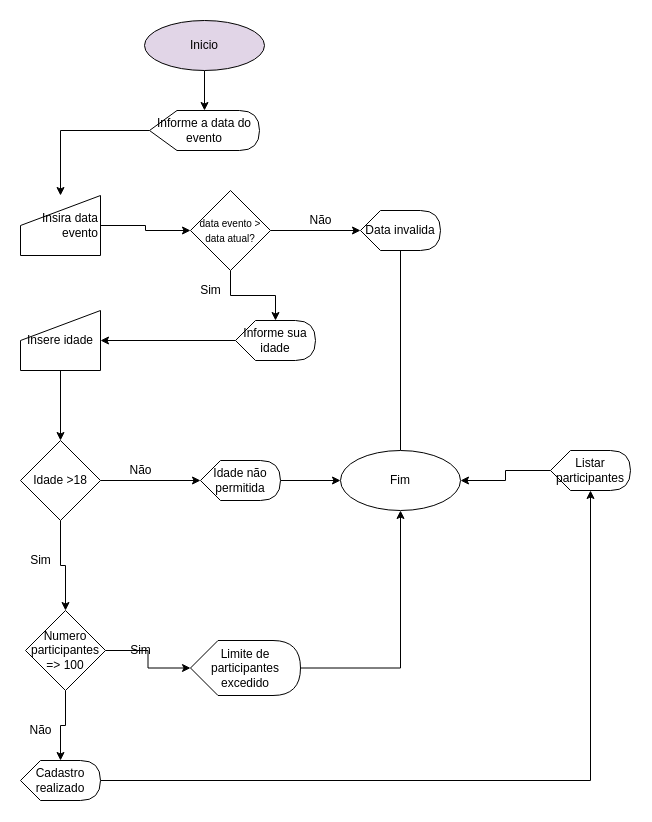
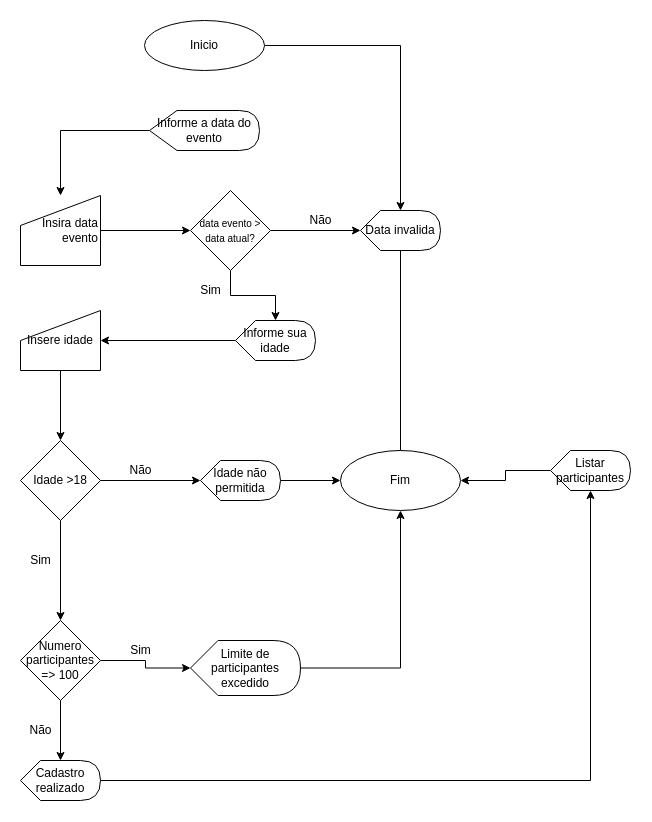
  <mxCell id="0" />
  <mxCell id="1" parent="0" />
- <mxCell id="2" value="" style="edgeStyle=orthogonalEdgeStyle;rounded=0;orthogonalLoop=1;jettySize=auto;html=1;" edge="1" parent="1" source="3" target="5"><mxGeometry relative="1" as="geometry" /></mxCell>
- <mxCell id="3" value="Inicio" style="ellipse;whiteSpace=wrap;html=1;fillColor=#e1d5e7;" parent="1" vertex="1"><mxGeometry x="144" y="20" width="120" height="50" as="geometry" /></mxCell>
+ <mxCell id="2" value="" style="edgeStyle=orthogonalEdgeStyle;rounded=0;orthogonalLoop=1;jettySize=auto;html=1;" edge="1" parent="1" source="3" target="12"><mxGeometry relative="1" as="geometry" /></mxCell>
+ <mxCell id="3" value="Inicio" style="ellipse;whiteSpace=wrap;html=1;" parent="1" vertex="1"><mxGeometry x="144" y="20" width="120" height="50" as="geometry" /></mxCell>
  <mxCell id="4" value="" style="edgeStyle=orthogonalEdgeStyle;rounded=0;orthogonalLoop=1;jettySize=auto;html=1;" edge="1" parent="1" source="5" target="7"><mxGeometry relative="1" as="geometry" /></mxCell>
  <mxCell id="5" value="Informe a data do evento" style="shape=display;whiteSpace=wrap;html=1;" vertex="1" parent="1"><mxGeometry x="149" y="110" width="110" height="40" as="geometry" /></mxCell>
  <mxCell id="6" value="" style="edgeStyle=orthogonalEdgeStyle;rounded=0;orthogonalLoop=1;jettySize=auto;html=1;" edge="1" parent="1" source="7" target="10"><mxGeometry relative="1" as="geometry" /></mxCell>
- <mxCell id="7" value="&lt;div&gt;&lt;span&gt;Insira data evento&lt;/span&gt;&lt;/div&gt;" style="shape=manualInput;whiteSpace=wrap;html=1;align=right;" vertex="1" parent="1"><mxGeometry x="20" y="195" width="80" height="60" as="geometry" /></mxCell>
+ <mxCell id="7" value="&lt;div&gt;&lt;span&gt;Insira data evento&lt;/span&gt;&lt;/div&gt;" style="shape=manualInput;whiteSpace=wrap;html=1;align=right;" vertex="1" parent="1"><mxGeometry x="20" y="195" width="80" height="70" as="geometry" /></mxCell>
  <mxCell id="8" value="" style="edgeStyle=orthogonalEdgeStyle;rounded=0;orthogonalLoop=1;jettySize=auto;html=1;" edge="1" parent="1" source="10" target="12"><mxGeometry relative="1" as="geometry" /></mxCell>
  <mxCell id="9" value="" style="edgeStyle=orthogonalEdgeStyle;rounded=0;orthogonalLoop=1;jettySize=auto;html=1;" edge="1" parent="1" source="10" target="16"><mxGeometry relative="1" as="geometry" /></mxCell>
  <mxCell id="10" value="&lt;font style=&quot;font-size: 10px&quot;&gt;data evento &amp;gt; data atual?&lt;/font&gt;" style="rhombus;whiteSpace=wrap;html=1;align=center;" vertex="1" parent="1"><mxGeometry x="190" y="190" width="80" height="80" as="geometry" /></mxCell>
  <mxCell id="11" value="" style="edgeStyle=orthogonalEdgeStyle;rounded=0;orthogonalLoop=1;jettySize=auto;html=1;endArrow=none;" edge="1" parent="1" source="12" target="29"><mxGeometry relative="1" as="geometry" /></mxCell>
  <mxCell id="12" value="Data invalida" style="shape=display;whiteSpace=wrap;html=1;" vertex="1" parent="1"><mxGeometry x="360" y="210" width="80" height="40" as="geometry" /></mxCell>
  <mxCell id="13" value="" style="edgeStyle=orthogonalEdgeStyle;rounded=0;orthogonalLoop=1;jettySize=auto;html=1;" edge="1" parent="1" source="14" target="19"><mxGeometry relative="1" as="geometry" /></mxCell>
  <mxCell id="14" value="Insere idade" style="shape=manualInput;whiteSpace=wrap;html=1;" vertex="1" parent="1"><mxGeometry x="20" y="310" width="80" height="60" as="geometry" /></mxCell>
  <mxCell id="15" value="" style="edgeStyle=orthogonalEdgeStyle;rounded=0;orthogonalLoop=1;jettySize=auto;html=1;" edge="1" parent="1" source="16" target="14"><mxGeometry relative="1" as="geometry" /></mxCell>
  <mxCell id="16" value="Informe sua idade" style="shape=display;whiteSpace=wrap;html=1;" vertex="1" parent="1"><mxGeometry x="235" y="320" width="80" height="40" as="geometry" /></mxCell>
  <mxCell id="17" value="" style="edgeStyle=orthogonalEdgeStyle;rounded=0;orthogonalLoop=1;jettySize=auto;html=1;" edge="1" parent="1" source="19" target="21"><mxGeometry relative="1" as="geometry" /></mxCell>
  <mxCell id="18" value="" style="edgeStyle=orthogonalEdgeStyle;rounded=0;orthogonalLoop=1;jettySize=auto;html=1;" edge="1" parent="1" source="19" target="26"><mxGeometry relative="1" as="geometry" /></mxCell>
  <mxCell id="19" value="Idade &amp;gt;18" style="rhombus;whiteSpace=wrap;html=1;" vertex="1" parent="1"><mxGeometry x="20" y="440" width="80" height="80" as="geometry" /></mxCell>
  <mxCell id="20" value="" style="edgeStyle=orthogonalEdgeStyle;rounded=0;orthogonalLoop=1;jettySize=auto;html=1;" edge="1" parent="1" source="21" target="29"><mxGeometry relative="1" as="geometry" /></mxCell>
  <mxCell id="21" value="Idade não permitida" style="shape=display;whiteSpace=wrap;html=1;" vertex="1" parent="1"><mxGeometry x="200" y="460" width="80" height="40" as="geometry" /></mxCell>
  <mxCell id="22" value="" style="edgeStyle=orthogonalEdgeStyle;rounded=0;orthogonalLoop=1;jettySize=auto;html=1;" edge="1" parent="1" source="23" target="29"><mxGeometry relative="1" as="geometry" /></mxCell>
  <mxCell id="23" value="Limite de participantes excedido" style="shape=display;whiteSpace=wrap;html=1;" vertex="1" parent="1"><mxGeometry x="190" y="640" width="110" height="55" as="geometry" /></mxCell>
  <mxCell id="24" value="" style="edgeStyle=orthogonalEdgeStyle;rounded=0;orthogonalLoop=1;jettySize=auto;html=1;" edge="1" parent="1" source="26" target="23"><mxGeometry relative="1" as="geometry" /></mxCell>
  <mxCell id="25" value="" style="edgeStyle=orthogonalEdgeStyle;rounded=0;orthogonalLoop=1;jettySize=auto;html=1;" edge="1" parent="1" source="26" target="31"><mxGeometry relative="1" as="geometry" /></mxCell>
- <mxCell id="26" value="Numero participantes =&amp;gt; 100" style="rhombus;whiteSpace=wrap;html=1;" vertex="1" parent="1"><mxGeometry x="25" y="610" width="80" height="80" as="geometry" /></mxCell>
+ <mxCell id="26" value="Numero participantes =&amp;gt; 100" style="rhombus;whiteSpace=wrap;html=1;" vertex="1" parent="1"><mxGeometry x="20" y="620" width="80" height="80" as="geometry" /></mxCell>
  <mxCell id="27" value="" style="edgeStyle=orthogonalEdgeStyle;rounded=0;orthogonalLoop=1;jettySize=auto;html=1;" edge="1" parent="1" source="28" target="29"><mxGeometry relative="1" as="geometry" /></mxCell>
  <mxCell id="28" value="Listar participantes" style="shape=display;whiteSpace=wrap;html=1;" vertex="1" parent="1"><mxGeometry x="550" y="450" width="80" height="40" as="geometry" /></mxCell>
  <mxCell id="29" value="Fim" style="ellipse;whiteSpace=wrap;html=1;" vertex="1" parent="1"><mxGeometry x="340" y="450" width="120" height="60" as="geometry" /></mxCell>
  <mxCell id="30" value="" style="edgeStyle=orthogonalEdgeStyle;rounded=0;orthogonalLoop=1;jettySize=auto;html=1;" edge="1" parent="1" source="31" target="28"><mxGeometry relative="1" as="geometry" /></mxCell>
  <mxCell id="31" value="Cadastro realizado" style="shape=display;whiteSpace=wrap;html=1;" vertex="1" parent="1"><mxGeometry x="20" y="760" width="80" height="40" as="geometry" /></mxCell>
  <mxCell id="32" value="Não" style="text;html=1;align=center;verticalAlign=middle;resizable=0;points=[];autosize=1;strokeColor=none;fillColor=none;" vertex="1" parent="1"><mxGeometry x="20" y="720" width="40" height="20" as="geometry" /></mxCell>
  <mxCell id="33" value="Não" style="text;html=1;align=center;verticalAlign=middle;resizable=0;points=[];autosize=1;strokeColor=none;fillColor=none;" vertex="1" parent="1"><mxGeometry x="120" y="460" width="40" height="20" as="geometry" /></mxCell>
  <mxCell id="34" value="Não" style="text;html=1;align=center;verticalAlign=middle;resizable=0;points=[];autosize=1;strokeColor=none;fillColor=none;" vertex="1" parent="1"><mxGeometry x="300" y="210" width="40" height="20" as="geometry" /></mxCell>
  <mxCell id="35" value="Sim" style="text;html=1;align=center;verticalAlign=middle;resizable=0;points=[];autosize=1;strokeColor=none;fillColor=none;" vertex="1" parent="1"><mxGeometry x="120" y="640" width="40" height="20" as="geometry" /></mxCell>
  <mxCell id="36" value="Sim" style="text;html=1;align=center;verticalAlign=middle;resizable=0;points=[];autosize=1;strokeColor=none;fillColor=none;" vertex="1" parent="1"><mxGeometry x="20" y="550" width="40" height="20" as="geometry" /></mxCell>
  <mxCell id="37" value="Sim" style="text;html=1;align=center;verticalAlign=middle;resizable=0;points=[];autosize=1;strokeColor=none;fillColor=none;" vertex="1" parent="1"><mxGeometry x="190" y="280" width="40" height="20" as="geometry" /></mxCell>
